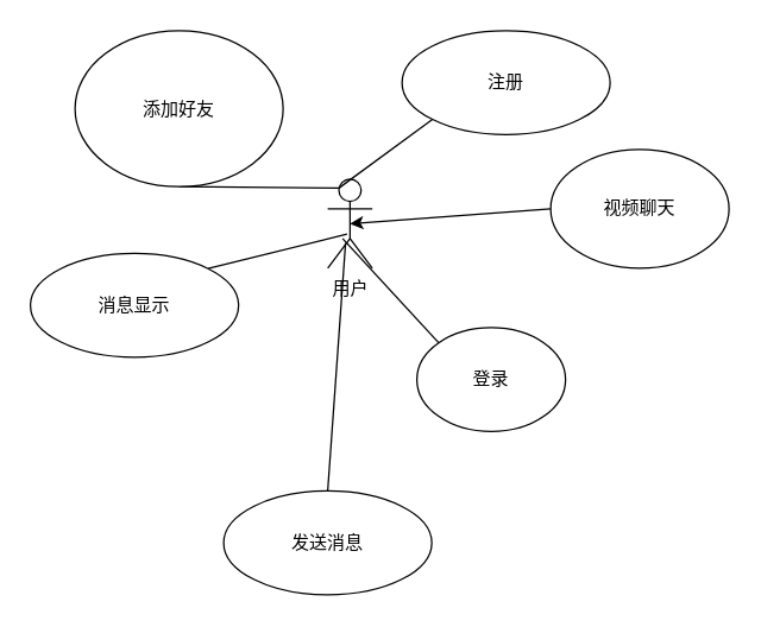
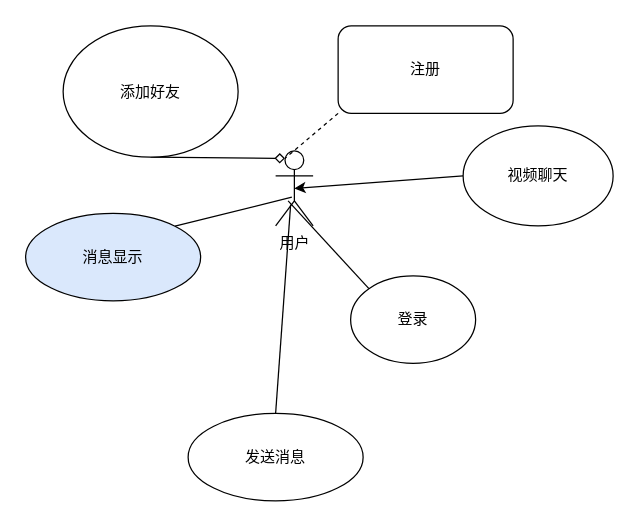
  <mxCell id="0" />
  <mxCell id="1" parent="0" />
  <mxCell id="2" value="用户" style="shape=umlActor;verticalLabelPosition=bottom;labelBackgroundColor=#ffffff;verticalAlign=top;html=1;" parent="1" vertex="1"><mxGeometry x="220" y="120" width="30" height="60" as="geometry" /></mxCell>
- <mxCell id="3" style="rounded=0;orthogonalLoop=1;jettySize=auto;html=1;exitX=0;exitY=1;exitDx=0;exitDy=0;entryX=0.25;entryY=0.1;entryDx=0;entryDy=0;entryPerimeter=0;endArrow=none;endFill=0;" parent="1" source="4" target="2" edge="1"><mxGeometry relative="1" as="geometry" /></mxCell>
- <mxCell id="4" value="注册" style="ellipse;whiteSpace=wrap;html=1;" parent="1" vertex="1"><mxGeometry x="270" y="20" width="140" height="70" as="geometry" /></mxCell>
- <mxCell id="5" style="rounded=0;orthogonalLoop=1;jettySize=auto;html=1;exitX=0.5;exitY=1;exitDx=0;exitDy=0;entryX=0.25;entryY=0.1;entryDx=0;entryDy=0;entryPerimeter=0;endArrow=none;endFill=0;" parent="1" source="6" target="2" edge="1"><mxGeometry relative="1" as="geometry" /></mxCell>
+ <mxCell id="3" style="rounded=0;orthogonalLoop=1;jettySize=auto;html=1;exitX=0;exitY=1;exitDx=0;exitDy=0;entryX=0.25;entryY=0.1;entryDx=0;entryDy=0;entryPerimeter=0;endArrow=none;endFill=0;dashed=1;" parent="1" source="4" target="2" edge="1"><mxGeometry relative="1" as="geometry" /></mxCell>
+ <mxCell id="4" value="注册" style="whiteSpace=wrap;html=1;rounded=1;" parent="1" vertex="1"><mxGeometry x="270" y="20" width="140" height="70" as="geometry" /></mxCell>
+ <mxCell id="5" style="rounded=0;orthogonalLoop=1;jettySize=auto;html=1;exitX=0.5;exitY=1;exitDx=0;exitDy=0;entryX=0.25;entryY=0.1;entryDx=0;entryDy=0;entryPerimeter=0;endArrow=diamond;endFill=0;" parent="1" source="6" target="2" edge="1"><mxGeometry relative="1" as="geometry" /></mxCell>
  <mxCell id="6" value="添加好友" style="ellipse;whiteSpace=wrap;html=1;" parent="1" vertex="1"><mxGeometry x="50" y="20" width="140" height="105" as="geometry" /></mxCell>
  <mxCell id="7" style="rounded=0;orthogonalLoop=1;jettySize=auto;html=1;exitX=0;exitY=0;exitDx=0;exitDy=0;endArrow=none;endFill=0;" parent="1" source="8" edge="1"><mxGeometry relative="1" as="geometry"><mxPoint x="230" y="160" as="targetPoint" /></mxGeometry></mxCell>
  <mxCell id="8" value="登录" style="ellipse;whiteSpace=wrap;html=1;" parent="1" vertex="1"><mxGeometry x="280" y="220" width="100" height="70" as="geometry" /></mxCell>
  <mxCell id="9" style="rounded=0;orthogonalLoop=1;jettySize=auto;html=1;exitX=1;exitY=0;exitDx=0;exitDy=0;entryX=0.433;entryY=0.617;entryDx=0;entryDy=0;entryPerimeter=0;endArrow=none;endFill=0;" parent="1" source="10" target="2" edge="1"><mxGeometry relative="1" as="geometry" /></mxCell>
- <mxCell id="10" value="消息显示" style="ellipse;whiteSpace=wrap;html=1;" parent="1" vertex="1"><mxGeometry x="20" y="170" width="140" height="70" as="geometry" /></mxCell>
+ <mxCell id="10" value="消息显示" style="ellipse;whiteSpace=wrap;html=1;fillColor=#dae8fc;" parent="1" vertex="1"><mxGeometry x="20" y="170" width="140" height="70" as="geometry" /></mxCell>
  <mxCell id="11" style="rounded=0;orthogonalLoop=1;jettySize=auto;html=1;exitX=0.5;exitY=0;exitDx=0;exitDy=0;entryX=0.4;entryY=0.717;entryDx=0;entryDy=0;entryPerimeter=0;endArrow=none;endFill=0;" parent="1" source="12" target="2" edge="1"><mxGeometry relative="1" as="geometry" /></mxCell>
  <mxCell id="12" value="发送消息" style="ellipse;whiteSpace=wrap;html=1;" parent="1" vertex="1"><mxGeometry x="150" y="330" width="140" height="70" as="geometry" /></mxCell>
  <mxCell id="13" style="rounded=0;orthogonalLoop=1;jettySize=auto;html=1;exitX=0;exitY=0.5;exitDx=0;exitDy=0;entryX=0.5;entryY=0.5;entryDx=0;entryDy=0;entryPerimeter=0;" edge="1" parent="1" source="14" target="2"><mxGeometry relative="1" as="geometry" /></mxCell>
  <mxCell id="14" value="视频聊天" style="ellipse;whiteSpace=wrap;html=1;" vertex="1" parent="1"><mxGeometry x="370" y="100" width="120" height="80" as="geometry" /></mxCell>
